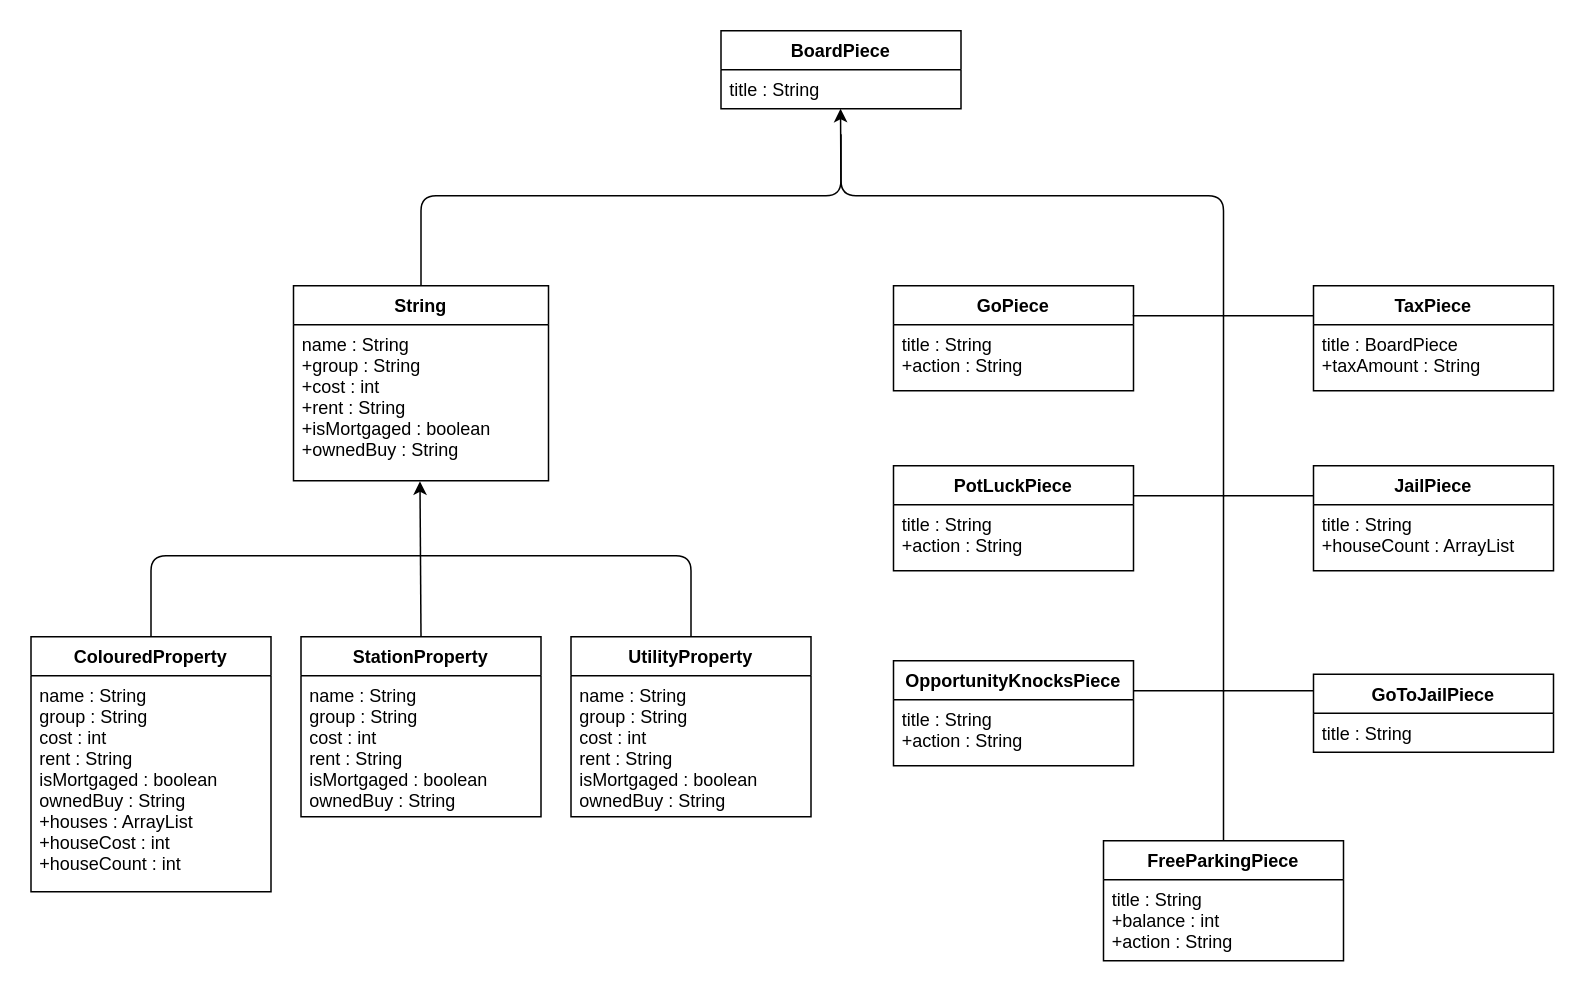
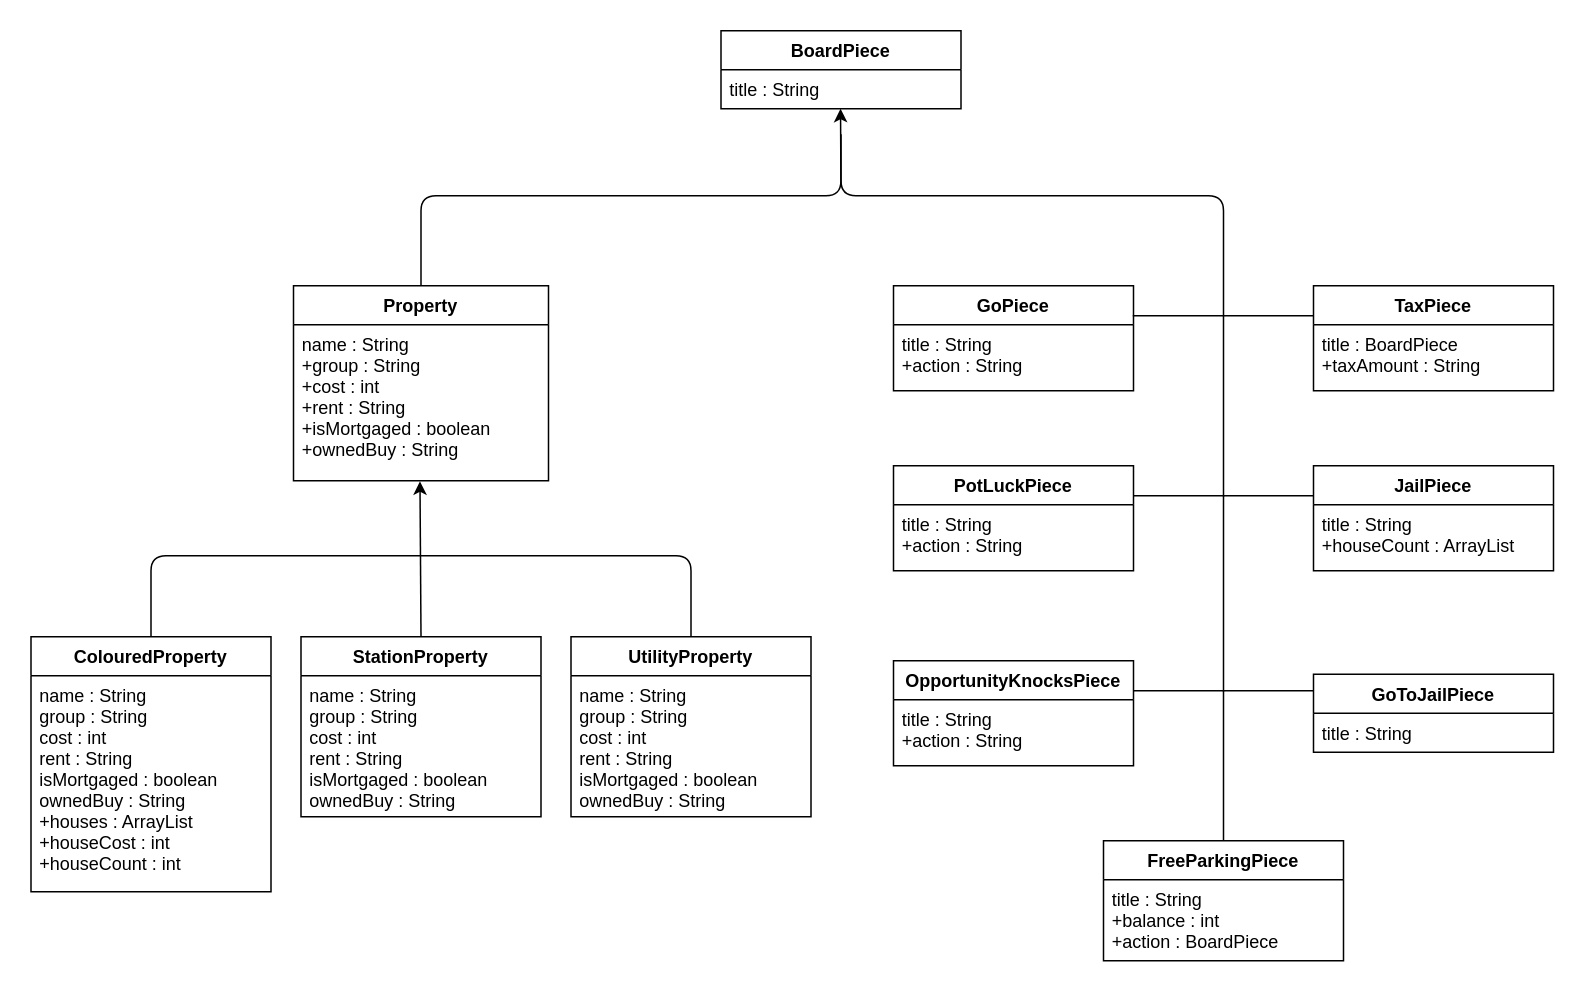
  <mxCell id="0" />
  <mxCell id="1" parent="0" />
  <mxCell id="2" value="BoardPiece" style="swimlane;fontStyle=1;align=center;verticalAlign=top;childLayout=stackLayout;horizontal=1;startSize=26;horizontalStack=0;resizeParent=1;resizeParentMax=0;resizeLast=0;collapsible=1;marginBottom=0;" vertex="1" parent="1"><mxGeometry x="480" y="20" width="160" height="52" as="geometry" /></mxCell>
  <mxCell id="3" value="title : String" style="text;strokeColor=none;fillColor=none;align=left;verticalAlign=top;spacingLeft=4;spacingRight=4;overflow=hidden;rotatable=0;points=[[0,0.5],[1,0.5]];portConstraint=eastwest;" vertex="1" parent="2"><mxGeometry y="26" width="160" height="26" as="geometry" /></mxCell>
  <mxCell id="4" value="GoPiece" style="swimlane;fontStyle=1;align=center;verticalAlign=top;childLayout=stackLayout;horizontal=1;startSize=26;horizontalStack=0;resizeParent=1;resizeParentMax=0;resizeLast=0;collapsible=1;marginBottom=0;" vertex="1" parent="1"><mxGeometry x="595" y="190" width="160" height="70" as="geometry" /></mxCell>
  <mxCell id="5" value="title : String&#10;+action : String" style="text;strokeColor=none;fillColor=none;align=left;verticalAlign=top;spacingLeft=4;spacingRight=4;overflow=hidden;rotatable=0;points=[[0,0.5],[1,0.5]];portConstraint=eastwest;" vertex="1" parent="4"><mxGeometry y="26" width="160" height="44" as="geometry" /></mxCell>
  <mxCell id="6" value="PotLuckPiece" style="swimlane;fontStyle=1;align=center;verticalAlign=top;childLayout=stackLayout;horizontal=1;startSize=26;horizontalStack=0;resizeParent=1;resizeParentMax=0;resizeLast=0;collapsible=1;marginBottom=0;" vertex="1" parent="1"><mxGeometry x="595" y="310" width="160" height="70" as="geometry" /></mxCell>
  <mxCell id="7" value="title : String&#10;+action : String" style="text;strokeColor=none;fillColor=none;align=left;verticalAlign=top;spacingLeft=4;spacingRight=4;overflow=hidden;rotatable=0;points=[[0,0.5],[1,0.5]];portConstraint=eastwest;" vertex="1" parent="6"><mxGeometry y="26" width="160" height="44" as="geometry" /></mxCell>
  <mxCell id="8" value="OpportunityKnocksPiece" style="swimlane;fontStyle=1;align=center;verticalAlign=top;childLayout=stackLayout;horizontal=1;startSize=26;horizontalStack=0;resizeParent=1;resizeParentMax=0;resizeLast=0;collapsible=1;marginBottom=0;" vertex="1" parent="1"><mxGeometry x="595" y="440" width="160" height="70" as="geometry" /></mxCell>
  <mxCell id="9" value="title : String&#10;+action : String" style="text;strokeColor=none;fillColor=none;align=left;verticalAlign=top;spacingLeft=4;spacingRight=4;overflow=hidden;rotatable=0;points=[[0,0.5],[1,0.5]];portConstraint=eastwest;" vertex="1" parent="8"><mxGeometry y="26" width="160" height="44" as="geometry" /></mxCell>
- <mxCell id="10" value="String" style="swimlane;fontStyle=1;align=center;verticalAlign=top;childLayout=stackLayout;horizontal=1;startSize=26;horizontalStack=0;resizeParent=1;resizeParentMax=0;resizeLast=0;collapsible=1;marginBottom=0;" vertex="1" parent="1"><mxGeometry x="195" y="190" width="170" height="130" as="geometry" /></mxCell>
+ <mxCell id="10" value="Property" style="swimlane;fontStyle=1;align=center;verticalAlign=top;childLayout=stackLayout;horizontal=1;startSize=26;horizontalStack=0;resizeParent=1;resizeParentMax=0;resizeLast=0;collapsible=1;marginBottom=0;" vertex="1" parent="1"><mxGeometry x="195" y="190" width="170" height="130" as="geometry" /></mxCell>
  <mxCell id="11" value="name : String&#10;+group : String&#10;+cost : int&#10;+rent : String&#10;+isMortgaged : boolean&#10;+ownedBuy : String" style="text;strokeColor=none;fillColor=none;align=left;verticalAlign=top;spacingLeft=4;spacingRight=4;overflow=hidden;rotatable=0;points=[[0,0.5],[1,0.5]];portConstraint=eastwest;" vertex="1" parent="10"><mxGeometry y="26" width="170" height="104" as="geometry" /></mxCell>
  <mxCell id="12" value="" style="endArrow=classic;html=1;entryX=0.496;entryY=1.004;entryDx=0;entryDy=0;entryPerimeter=0;exitX=0.5;exitY=0;exitDx=0;exitDy=0;endFill=1;" edge="1" parent="1" source="13" target="11"><mxGeometry width="50" height="50" relative="1" as="geometry"><mxPoint x="275" y="420" as="sourcePoint" /><mxPoint x="280" y="330" as="targetPoint" /></mxGeometry></mxCell>
  <mxCell id="13" value="StationProperty" style="swimlane;fontStyle=1;align=center;verticalAlign=top;childLayout=stackLayout;horizontal=1;startSize=26;horizontalStack=0;resizeParent=1;resizeParentMax=0;resizeLast=0;collapsible=1;marginBottom=0;" vertex="1" parent="1"><mxGeometry x="200" y="424" width="160" height="120" as="geometry" /></mxCell>
  <mxCell id="14" value="name : String&#10;group : String&#10;cost : int&#10;rent : String&#10;isMortgaged : boolean&#10;ownedBuy : String" style="text;strokeColor=none;fillColor=none;align=left;verticalAlign=top;spacingLeft=4;spacingRight=4;overflow=hidden;rotatable=0;points=[[0,0.5],[1,0.5]];portConstraint=eastwest;" vertex="1" parent="13"><mxGeometry y="26" width="160" height="94" as="geometry" /></mxCell>
  <mxCell id="15" value="UtilityProperty" style="swimlane;fontStyle=1;align=center;verticalAlign=top;childLayout=stackLayout;horizontal=1;startSize=26;horizontalStack=0;resizeParent=1;resizeParentMax=0;resizeLast=0;collapsible=1;marginBottom=0;" vertex="1" parent="1"><mxGeometry x="380" y="424" width="160" height="120" as="geometry" /></mxCell>
  <mxCell id="16" value="name : String&#10;group : String&#10;cost : int&#10;rent : String&#10;isMortgaged : boolean&#10;ownedBuy : String" style="text;strokeColor=none;fillColor=none;align=left;verticalAlign=top;spacingLeft=4;spacingRight=4;overflow=hidden;rotatable=0;points=[[0,0.5],[1,0.5]];portConstraint=eastwest;" vertex="1" parent="15"><mxGeometry y="26" width="160" height="94" as="geometry" /></mxCell>
  <mxCell id="17" value="ColouredProperty" style="swimlane;fontStyle=1;align=center;verticalAlign=top;childLayout=stackLayout;horizontal=1;startSize=26;horizontalStack=0;resizeParent=1;resizeParentMax=0;resizeLast=0;collapsible=1;marginBottom=0;" vertex="1" parent="1"><mxGeometry x="20" y="424" width="160" height="170" as="geometry" /></mxCell>
  <mxCell id="18" value="name : String&#10;group : String&#10;cost : int&#10;rent : String&#10;isMortgaged : boolean&#10;ownedBuy : String&#10;+houses : ArrayList&#10;+houseCost : int&#10;+houseCount : int" style="text;strokeColor=none;fillColor=none;align=left;verticalAlign=top;spacingLeft=4;spacingRight=4;overflow=hidden;rotatable=0;points=[[0,0.5],[1,0.5]];portConstraint=eastwest;" vertex="1" parent="17"><mxGeometry y="26" width="160" height="144" as="geometry" /></mxCell>
  <mxCell id="19" value="" style="endArrow=none;html=1;exitX=0.5;exitY=0;exitDx=0;exitDy=0;" edge="1" parent="1" source="17"><mxGeometry width="50" height="50" relative="1" as="geometry"><mxPoint x="85" y="400" as="sourcePoint" /><mxPoint x="280" y="370" as="targetPoint" /><Array as="points"><mxPoint x="100" y="370" /></Array></mxGeometry></mxCell>
  <mxCell id="20" value="" style="endArrow=none;html=1;entryX=0.5;entryY=0;entryDx=0;entryDy=0;" edge="1" parent="1" target="15"><mxGeometry width="50" height="50" relative="1" as="geometry"><mxPoint x="280" y="370" as="sourcePoint" /><mxPoint x="455" y="424" as="targetPoint" /><Array as="points"><mxPoint x="460" y="370" /></Array></mxGeometry></mxCell>
  <mxCell id="21" value="FreeParkingPiece" style="swimlane;fontStyle=1;align=center;verticalAlign=top;childLayout=stackLayout;horizontal=1;startSize=26;horizontalStack=0;resizeParent=1;resizeParentMax=0;resizeLast=0;collapsible=1;marginBottom=0;" vertex="1" parent="1"><mxGeometry x="735" y="560" width="160" height="80" as="geometry" /></mxCell>
- <mxCell id="22" value="title : String&#10;+balance : int&#10;+action : String" style="text;strokeColor=none;fillColor=none;align=left;verticalAlign=top;spacingLeft=4;spacingRight=4;overflow=hidden;rotatable=0;points=[[0,0.5],[1,0.5]];portConstraint=eastwest;" vertex="1" parent="21"><mxGeometry y="26" width="160" height="54" as="geometry" /></mxCell>
+ <mxCell id="22" value="title : String&#10;+balance : int&#10;+action : BoardPiece" style="text;strokeColor=none;fillColor=none;align=left;verticalAlign=top;spacingLeft=4;spacingRight=4;overflow=hidden;rotatable=0;points=[[0,0.5],[1,0.5]];portConstraint=eastwest;" vertex="1" parent="21"><mxGeometry y="26" width="160" height="54" as="geometry" /></mxCell>
  <mxCell id="23" value="" style="endArrow=none;html=1;entryX=0.5;entryY=0;entryDx=0;entryDy=0;" edge="1" parent="1" target="21"><mxGeometry width="50" height="50" relative="1" as="geometry"><mxPoint x="560" y="89" as="sourcePoint" /><mxPoint x="810" y="560" as="targetPoint" /><Array as="points"><mxPoint x="560" y="130" /><mxPoint x="815" y="130" /></Array></mxGeometry></mxCell>
  <mxCell id="24" value="" style="endArrow=classic;html=1;exitX=0.5;exitY=0;exitDx=0;exitDy=0;entryX=0.498;entryY=1;entryDx=0;entryDy=0;entryPerimeter=0;" edge="1" parent="1" source="10" target="3"><mxGeometry width="50" height="50" relative="1" as="geometry"><mxPoint x="225" y="140" as="sourcePoint" /><mxPoint x="561" y="90" as="targetPoint" /><Array as="points"><mxPoint x="280" y="130" /><mxPoint x="560" y="130" /></Array></mxGeometry></mxCell>
  <mxCell id="25" value="TaxPiece" style="swimlane;fontStyle=1;align=center;verticalAlign=top;childLayout=stackLayout;horizontal=1;startSize=26;horizontalStack=0;resizeParent=1;resizeParentMax=0;resizeLast=0;collapsible=1;marginBottom=0;" vertex="1" parent="1"><mxGeometry x="875" y="190" width="160" height="70" as="geometry" /></mxCell>
  <mxCell id="26" value="title : BoardPiece&#10;+taxAmount : String" style="text;strokeColor=none;fillColor=none;align=left;verticalAlign=top;spacingLeft=4;spacingRight=4;overflow=hidden;rotatable=0;points=[[0,0.5],[1,0.5]];portConstraint=eastwest;" vertex="1" parent="25"><mxGeometry y="26" width="160" height="44" as="geometry" /></mxCell>
  <mxCell id="27" value="JailPiece" style="swimlane;fontStyle=1;align=center;verticalAlign=top;childLayout=stackLayout;horizontal=1;startSize=26;horizontalStack=0;resizeParent=1;resizeParentMax=0;resizeLast=0;collapsible=1;marginBottom=0;" vertex="1" parent="1"><mxGeometry x="875" y="310" width="160" height="70" as="geometry" /></mxCell>
  <mxCell id="28" value="title : String&#10;+houseCount : ArrayList" style="text;strokeColor=none;fillColor=none;align=left;verticalAlign=top;spacingLeft=4;spacingRight=4;overflow=hidden;rotatable=0;points=[[0,0.5],[1,0.5]];portConstraint=eastwest;" vertex="1" parent="27"><mxGeometry y="26" width="160" height="44" as="geometry" /></mxCell>
  <mxCell id="29" value="GoToJailPiece" style="swimlane;fontStyle=1;align=center;verticalAlign=top;childLayout=stackLayout;horizontal=1;startSize=26;horizontalStack=0;resizeParent=1;resizeParentMax=0;resizeLast=0;collapsible=1;marginBottom=0;" vertex="1" parent="1"><mxGeometry x="875" y="449" width="160" height="52" as="geometry" /></mxCell>
  <mxCell id="30" value="title : String" style="text;strokeColor=none;fillColor=none;align=left;verticalAlign=top;spacingLeft=4;spacingRight=4;overflow=hidden;rotatable=0;points=[[0,0.5],[1,0.5]];portConstraint=eastwest;" vertex="1" parent="29"><mxGeometry y="26" width="160" height="26" as="geometry" /></mxCell>
  <mxCell id="31" value="" style="endArrow=none;html=1;exitX=0.997;exitY=0.286;exitDx=0;exitDy=0;exitPerimeter=0;" edge="1" parent="1" source="4"><mxGeometry width="50" height="50" relative="1" as="geometry"><mxPoint x="756" y="210" as="sourcePoint" /><mxPoint x="815" y="210" as="targetPoint" /></mxGeometry></mxCell>
  <mxCell id="32" value="" style="endArrow=none;html=1;exitX=0.997;exitY=0.286;exitDx=0;exitDy=0;exitPerimeter=0;" edge="1" parent="1"><mxGeometry width="50" height="50" relative="1" as="geometry"><mxPoint x="814.52" y="210.02" as="sourcePoint" /><mxPoint x="875" y="210" as="targetPoint" /></mxGeometry></mxCell>
  <mxCell id="33" value="" style="endArrow=none;html=1;exitX=0.997;exitY=0.286;exitDx=0;exitDy=0;exitPerimeter=0;" edge="1" parent="1"><mxGeometry width="50" height="50" relative="1" as="geometry"><mxPoint x="814.52" y="330.02" as="sourcePoint" /><mxPoint x="875" y="330" as="targetPoint" /></mxGeometry></mxCell>
  <mxCell id="34" value="" style="endArrow=none;html=1;exitX=0.997;exitY=0.286;exitDx=0;exitDy=0;exitPerimeter=0;" edge="1" parent="1"><mxGeometry width="50" height="50" relative="1" as="geometry"><mxPoint x="755" y="330.02" as="sourcePoint" /><mxPoint x="815.48" y="330" as="targetPoint" /></mxGeometry></mxCell>
  <mxCell id="35" value="" style="endArrow=none;html=1;exitX=0.997;exitY=0.286;exitDx=0;exitDy=0;exitPerimeter=0;" edge="1" parent="1"><mxGeometry width="50" height="50" relative="1" as="geometry"><mxPoint x="755" y="460.02" as="sourcePoint" /><mxPoint x="815.48" y="460" as="targetPoint" /></mxGeometry></mxCell>
  <mxCell id="36" value="" style="endArrow=none;html=1;exitX=0.997;exitY=0.286;exitDx=0;exitDy=0;exitPerimeter=0;" edge="1" parent="1"><mxGeometry width="50" height="50" relative="1" as="geometry"><mxPoint x="814.52" y="460.02" as="sourcePoint" /><mxPoint x="875" y="460" as="targetPoint" /></mxGeometry></mxCell>
